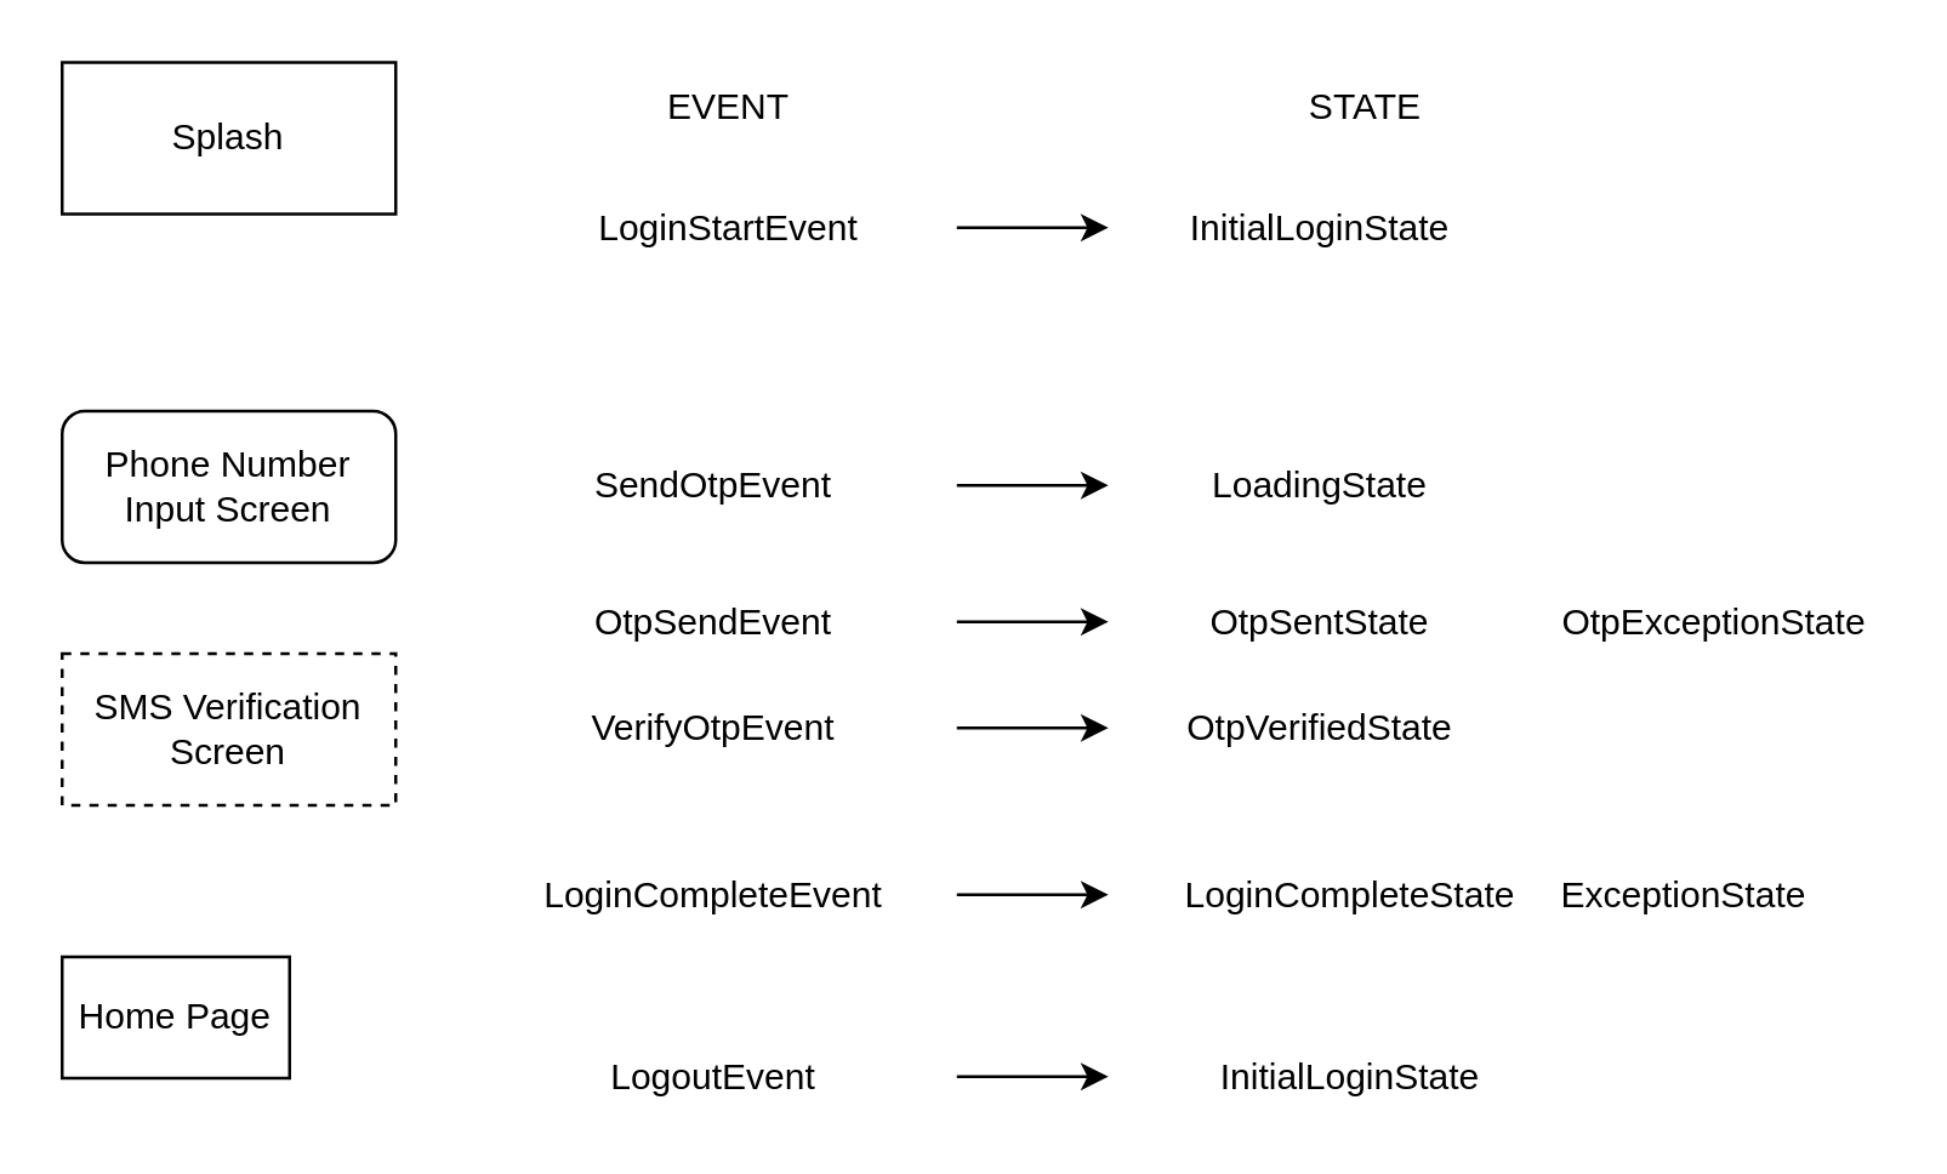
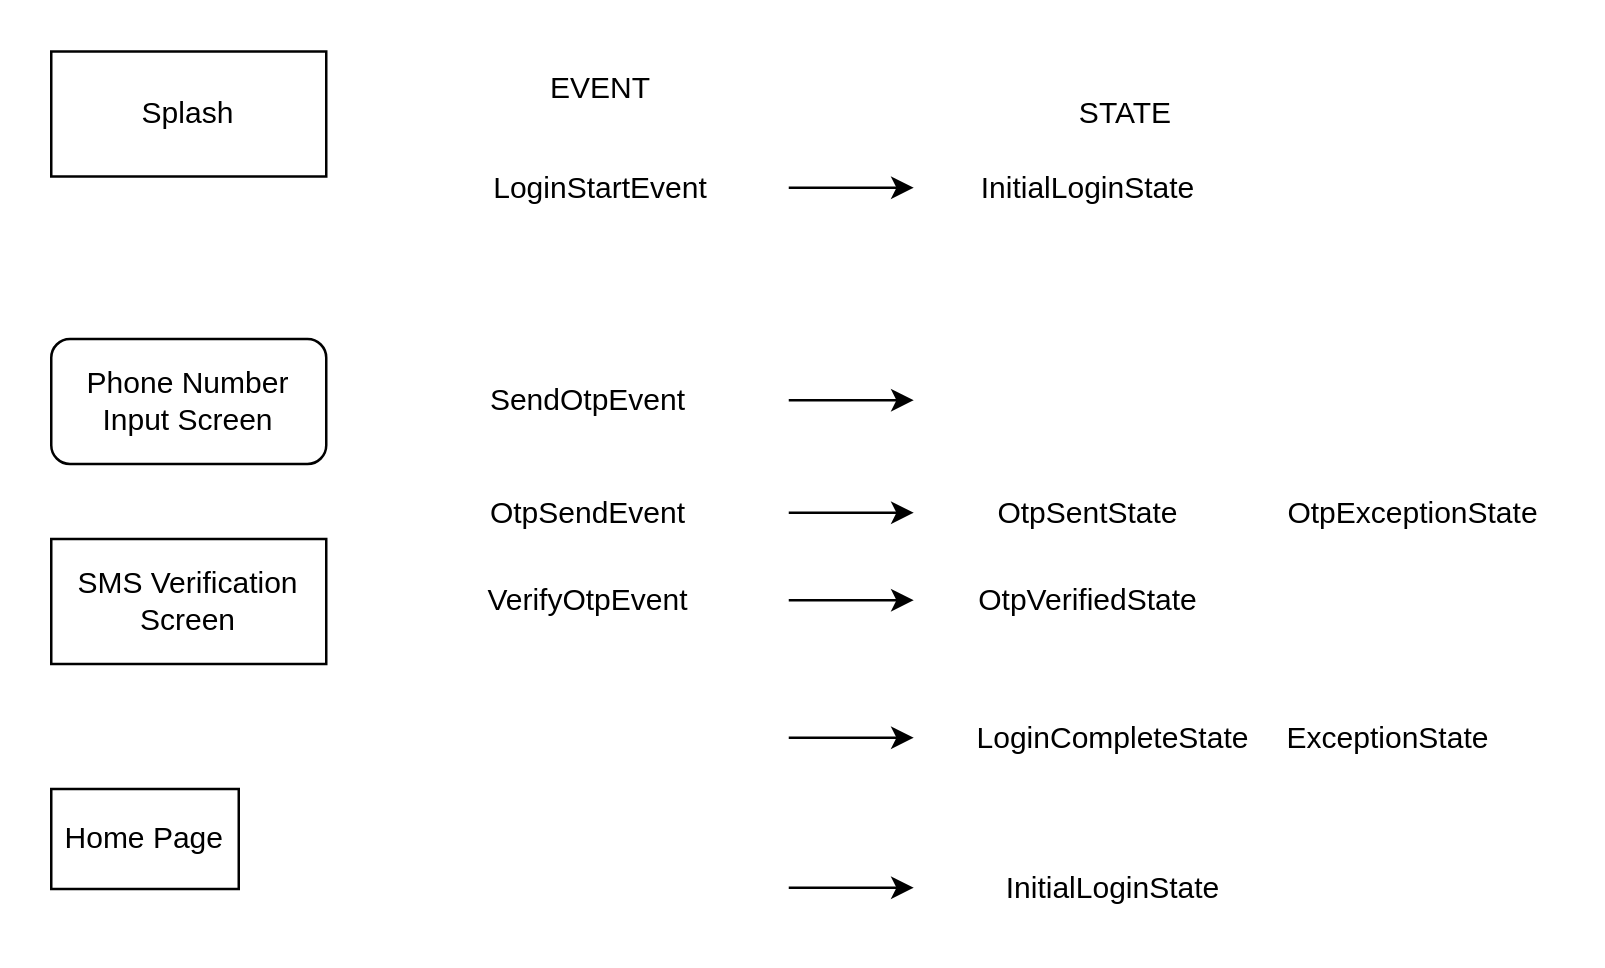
  <mxCell id="0" />
  <mxCell id="1" parent="0" />
  <mxCell id="2" value="Splash" style="rounded=0;whiteSpace=wrap;html=1;" vertex="1" parent="1"><mxGeometry x="20" y="20" width="110" height="50" as="geometry" /></mxCell>
  <mxCell id="3" value="Phone Number Input Screen" style="whiteSpace=wrap;html=1;rounded=1;" vertex="1" parent="1"><mxGeometry x="20" y="135" width="110" height="50" as="geometry" /></mxCell>
- <mxCell id="4" value="SMS Verification Screen" style="rounded=0;whiteSpace=wrap;html=1;dashed=1;" vertex="1" parent="1"><mxGeometry x="20" y="215" width="110" height="50" as="geometry" /></mxCell>
+ <mxCell id="4" value="SMS Verification Screen" style="rounded=0;whiteSpace=wrap;html=1;" vertex="1" parent="1"><mxGeometry x="20" y="215" width="110" height="50" as="geometry" /></mxCell>
  <mxCell id="5" value="Home Page" style="rounded=0;whiteSpace=wrap;html=1;" vertex="1" parent="1"><mxGeometry x="20" y="315" width="75" height="40" as="geometry" /></mxCell>
- <mxCell id="6" value="STATE" style="text;html=1;strokeColor=none;fillColor=none;align=center;verticalAlign=middle;whiteSpace=wrap;rounded=0;" vertex="1" parent="1"><mxGeometry x="430" y="25" width="40" height="20" as="geometry" /></mxCell>
+ <mxCell id="6" value="STATE" style="text;html=1;strokeColor=none;fillColor=none;align=center;verticalAlign=middle;whiteSpace=wrap;rounded=0;" vertex="1" parent="1"><mxGeometry x="430" y="35" width="40" height="20" as="geometry" /></mxCell>
  <mxCell id="7" value="EVENT" style="text;html=1;strokeColor=none;fillColor=none;align=center;verticalAlign=middle;whiteSpace=wrap;rounded=0;" vertex="1" parent="1"><mxGeometry x="220" y="25" width="40" height="20" as="geometry" /></mxCell>
  <mxCell id="8" value="LoginStartEvent" style="text;html=1;strokeColor=none;fillColor=none;align=center;verticalAlign=middle;whiteSpace=wrap;rounded=0;" vertex="1" parent="1"><mxGeometry x="185" y="65" width="110" height="20" as="geometry" /></mxCell>
  <mxCell id="9" value="" style="endArrow=classic;html=1;" edge="1" parent="1"><mxGeometry width="50" height="50" relative="1" as="geometry"><mxPoint x="315" y="74.5" as="sourcePoint" /><mxPoint x="365" y="74.5" as="targetPoint" /></mxGeometry></mxCell>
  <mxCell id="10" value="InitialLoginState" style="text;html=1;strokeColor=none;fillColor=none;align=center;verticalAlign=middle;whiteSpace=wrap;rounded=0;" vertex="1" parent="1"><mxGeometry x="380" y="65" width="110" height="20" as="geometry" /></mxCell>
  <mxCell id="11" value="SendOtpEvent" style="text;html=1;strokeColor=none;fillColor=none;align=center;verticalAlign=middle;whiteSpace=wrap;rounded=0;" vertex="1" parent="1"><mxGeometry x="180" y="150" width="110" height="20" as="geometry" /></mxCell>
  <mxCell id="12" value="" style="endArrow=classic;html=1;" edge="1" parent="1"><mxGeometry width="50" height="50" relative="1" as="geometry"><mxPoint x="315" y="159.5" as="sourcePoint" /><mxPoint x="365" y="159.5" as="targetPoint" /></mxGeometry></mxCell>
- <mxCell id="13" value="LoadingState" style="text;html=1;strokeColor=none;fillColor=none;align=center;verticalAlign=middle;whiteSpace=wrap;rounded=0;" vertex="1" parent="1"><mxGeometry x="380" y="150" width="110" height="20" as="geometry" /></mxCell>
  <mxCell id="14" value="VerifyOtpEvent" style="text;html=1;strokeColor=none;fillColor=none;align=center;verticalAlign=middle;whiteSpace=wrap;rounded=0;" vertex="1" parent="1"><mxGeometry x="180" y="230" width="110" height="20" as="geometry" /></mxCell>
  <mxCell id="15" value="" style="endArrow=classic;html=1;" edge="1" parent="1"><mxGeometry width="50" height="50" relative="1" as="geometry"><mxPoint x="315" y="239.5" as="sourcePoint" /><mxPoint x="365" y="239.5" as="targetPoint" /></mxGeometry></mxCell>
  <mxCell id="16" value="OtpVerifiedState" style="text;html=1;strokeColor=none;fillColor=none;align=center;verticalAlign=middle;whiteSpace=wrap;rounded=0;" vertex="1" parent="1"><mxGeometry x="380" y="230" width="110" height="20" as="geometry" /></mxCell>
  <mxCell id="17" value="ExceptionState" style="text;html=1;strokeColor=none;fillColor=none;align=center;verticalAlign=middle;whiteSpace=wrap;rounded=0;" vertex="1" parent="1"><mxGeometry x="500" y="285" width="110" height="20" as="geometry" /></mxCell>
  <mxCell id="18" value="LoginCompleteState" style="text;html=1;strokeColor=none;fillColor=none;align=center;verticalAlign=middle;whiteSpace=wrap;rounded=0;" vertex="1" parent="1"><mxGeometry x="390" y="285" width="110" height="20" as="geometry" /></mxCell>
- <mxCell id="19" value="LoginCompleteEvent" style="text;html=1;strokeColor=none;fillColor=none;align=center;verticalAlign=middle;whiteSpace=wrap;rounded=0;" vertex="1" parent="1"><mxGeometry x="180" y="285" width="110" height="20" as="geometry" /></mxCell>
  <mxCell id="20" value="" style="endArrow=classic;html=1;" edge="1" parent="1"><mxGeometry width="50" height="50" relative="1" as="geometry"><mxPoint x="315" y="354.5" as="sourcePoint" /><mxPoint x="365" y="354.5" as="targetPoint" /></mxGeometry></mxCell>
  <mxCell id="21" value="InitialLoginState" style="text;html=1;strokeColor=none;fillColor=none;align=center;verticalAlign=middle;whiteSpace=wrap;rounded=0;" vertex="1" parent="1"><mxGeometry x="390" y="345" width="110" height="20" as="geometry" /></mxCell>
- <mxCell id="22" value="LogoutEvent" style="text;html=1;strokeColor=none;fillColor=none;align=center;verticalAlign=middle;whiteSpace=wrap;rounded=0;" vertex="1" parent="1"><mxGeometry x="180" y="345" width="110" height="20" as="geometry" /></mxCell>
  <mxCell id="23" value="" style="endArrow=classic;html=1;" edge="1" parent="1"><mxGeometry width="50" height="50" relative="1" as="geometry"><mxPoint x="315" y="294.5" as="sourcePoint" /><mxPoint x="365" y="294.5" as="targetPoint" /></mxGeometry></mxCell>
  <mxCell id="24" value="OtpSendEvent" style="text;html=1;strokeColor=none;fillColor=none;align=center;verticalAlign=middle;whiteSpace=wrap;rounded=0;" vertex="1" parent="1"><mxGeometry x="180" y="195" width="110" height="20" as="geometry" /></mxCell>
  <mxCell id="25" value="" style="endArrow=classic;html=1;" edge="1" parent="1"><mxGeometry width="50" height="50" relative="1" as="geometry"><mxPoint x="315" y="204.5" as="sourcePoint" /><mxPoint x="365" y="204.5" as="targetPoint" /></mxGeometry></mxCell>
  <mxCell id="26" value="OtpSentState" style="text;html=1;strokeColor=none;fillColor=none;align=center;verticalAlign=middle;whiteSpace=wrap;rounded=0;" vertex="1" parent="1"><mxGeometry x="380" y="195" width="110" height="20" as="geometry" /></mxCell>
  <mxCell id="27" value="OtpExceptionState" style="text;html=1;strokeColor=none;fillColor=none;align=center;verticalAlign=middle;whiteSpace=wrap;rounded=0;" vertex="1" parent="1"><mxGeometry x="510" y="195" width="110" height="20" as="geometry" /></mxCell>
